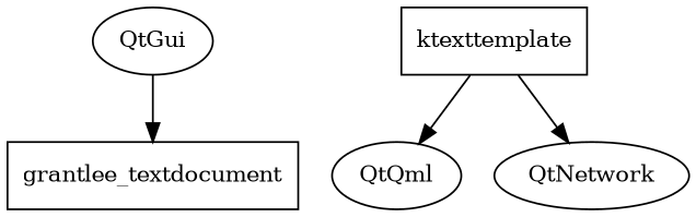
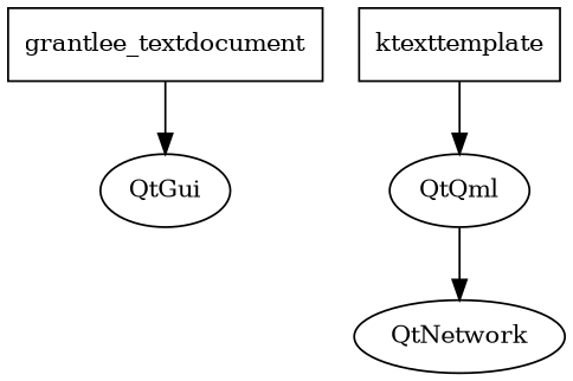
  digraph {
    node [fontsize=12 shape=ellipse]
    n1 [label=QtGui]
    n2 [label=QtQml]
    n3 [label=QtNetwork]
    n4 [label=ktexttemplate shape=polygon]
    n5 [label=grantlee_textdocument shape=polygon]
-   n4 -> n3
+   n2 -> n3
    n4 -> n2
-   n1 -> n5
+   n5 -> n1
  }
